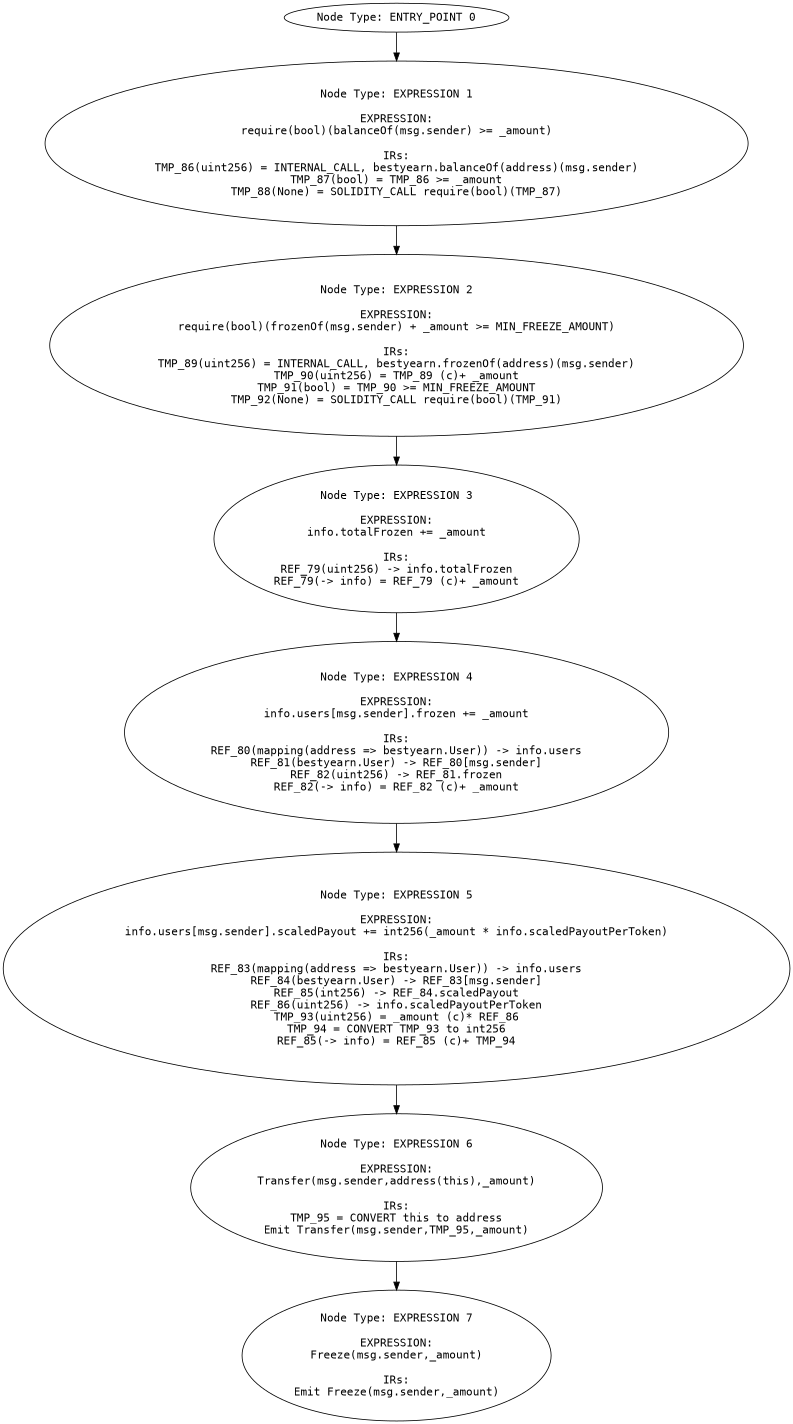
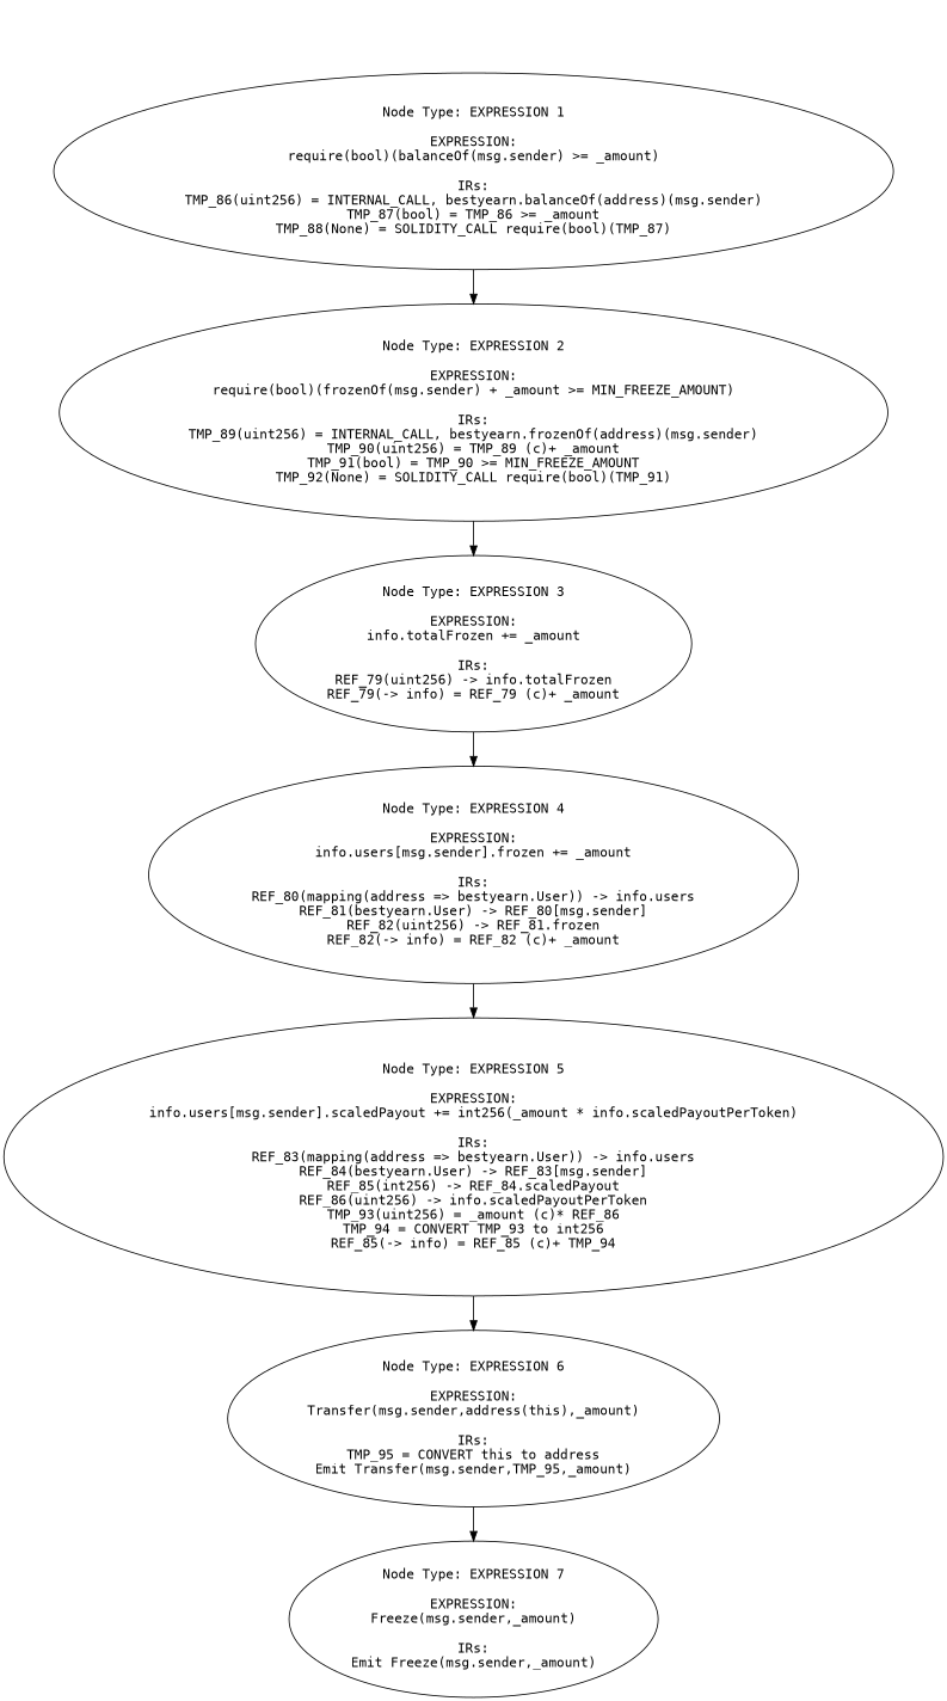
  digraph {
    fontname="DejaVu Sans Mono"
    node [fontname="DejaVu Sans Mono"]
    edge [fontname="DejaVu Sans Mono"]
-   n1 [label="Node Type: ENTRY_POINT 0\n"]
    n2 [label="Node Type: EXPRESSION 1\n\nEXPRESSION:\nrequire(bool)(balanceOf(msg.sender) >= _amount)\n\nIRs:\nTMP_86(uint256) = INTERNAL_CALL, bestyearn.balanceOf(address)(msg.sender)\nTMP_87(bool) = TMP_86 >= _amount\nTMP_88(None) = SOLIDITY_CALL require(bool)(TMP_87)"]
    n3 [label="Node Type: EXPRESSION 2\n\nEXPRESSION:\nrequire(bool)(frozenOf(msg.sender) + _amount >= MIN_FREEZE_AMOUNT)\n\nIRs:\nTMP_89(uint256) = INTERNAL_CALL, bestyearn.frozenOf(address)(msg.sender)\nTMP_90(uint256) = TMP_89 (c)+ _amount\nTMP_91(bool) = TMP_90 >= MIN_FREEZE_AMOUNT\nTMP_92(None) = SOLIDITY_CALL require(bool)(TMP_91)"]
    n4 [label="Node Type: EXPRESSION 3\n\nEXPRESSION:\ninfo.totalFrozen += _amount\n\nIRs:\nREF_79(uint256) -> info.totalFrozen\nREF_79(-> info) = REF_79 (c)+ _amount"]
    n5 [label="Node Type: EXPRESSION 4\n\nEXPRESSION:\ninfo.users[msg.sender].frozen += _amount\n\nIRs:\nREF_80(mapping(address => bestyearn.User)) -> info.users\nREF_81(bestyearn.User) -> REF_80[msg.sender]\nREF_82(uint256) -> REF_81.frozen\nREF_82(-> info) = REF_82 (c)+ _amount"]
    n6 [label="Node Type: EXPRESSION 5\n\nEXPRESSION:\ninfo.users[msg.sender].scaledPayout += int256(_amount * info.scaledPayoutPerToken)\n\nIRs:\nREF_83(mapping(address => bestyearn.User)) -> info.users\nREF_84(bestyearn.User) -> REF_83[msg.sender]\nREF_85(int256) -> REF_84.scaledPayout\nREF_86(uint256) -> info.scaledPayoutPerToken\nTMP_93(uint256) = _amount (c)* REF_86\nTMP_94 = CONVERT TMP_93 to int256\nREF_85(-> info) = REF_85 (c)+ TMP_94"]
    n7 [label="Node Type: EXPRESSION 6\n\nEXPRESSION:\nTransfer(msg.sender,address(this),_amount)\n\nIRs:\nTMP_95 = CONVERT this to address\nEmit Transfer(msg.sender,TMP_95,_amount)"]
    n8 [label="Node Type: EXPRESSION 7\n\nEXPRESSION:\nFreeze(msg.sender,_amount)\n\nIRs:\nEmit Freeze(msg.sender,_amount)"]
-   n1 -> n2
    n2 -> n3
    n3 -> n4
    n4 -> n5
    n5 -> n6
    n6 -> n7
    n7 -> n8
  }
